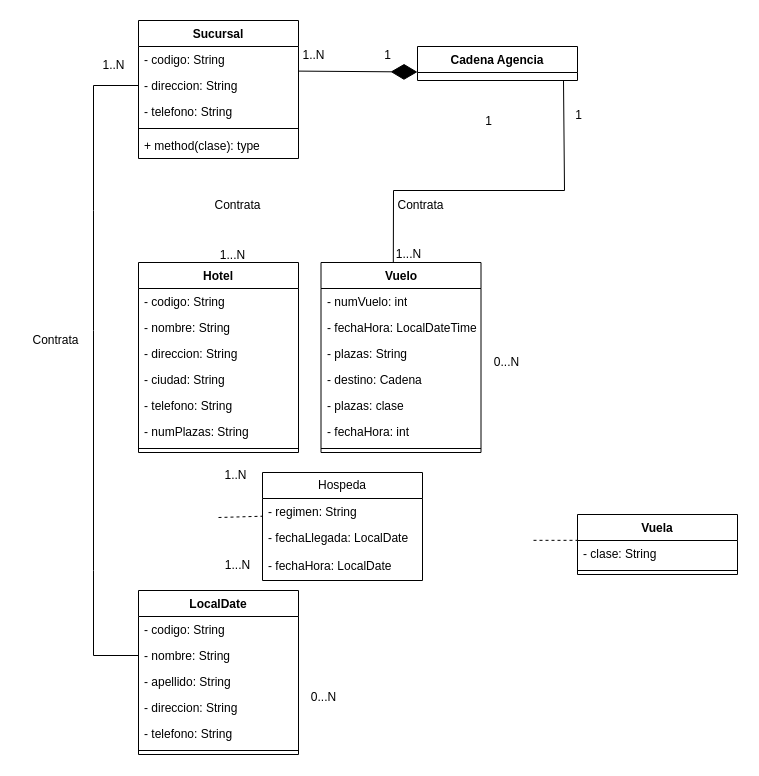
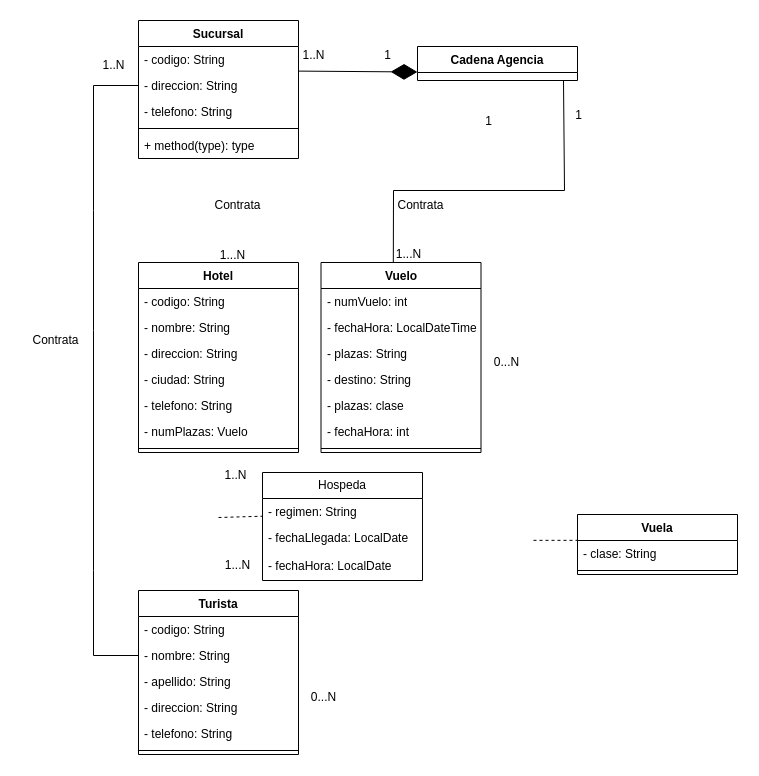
  <mxCell id="0" />
  <mxCell id="1" parent="0" />
  <mxCell id="2" value="Cadena Agencia" style="swimlane;fontStyle=1;align=center;verticalAlign=top;childLayout=stackLayout;horizontal=1;startSize=26;horizontalStack=0;resizeParent=1;resizeParentMax=0;resizeLast=0;collapsible=1;marginBottom=0;whiteSpace=wrap;html=1;" vertex="1" parent="1"><mxGeometry x="417" y="46" width="160" height="34" as="geometry" /></mxCell>
  <mxCell id="3" value="Sucursal" style="swimlane;fontStyle=1;align=center;verticalAlign=top;childLayout=stackLayout;horizontal=1;startSize=26;horizontalStack=0;resizeParent=1;resizeParentMax=0;resizeLast=0;collapsible=1;marginBottom=0;whiteSpace=wrap;html=1;" vertex="1" parent="1"><mxGeometry x="138" y="20" width="160" height="138" as="geometry" /></mxCell>
  <mxCell id="4" value="- codigo: String" style="text;strokeColor=none;fillColor=none;align=left;verticalAlign=top;spacingLeft=4;spacingRight=4;overflow=hidden;rotatable=0;points=[[0,0.5],[1,0.5]];portConstraint=eastwest;whiteSpace=wrap;html=1;" vertex="1" parent="3"><mxGeometry y="26" width="160" height="26" as="geometry" /></mxCell>
  <mxCell id="5" value="- direccion: String" style="text;strokeColor=none;fillColor=none;align=left;verticalAlign=top;spacingLeft=4;spacingRight=4;overflow=hidden;rotatable=0;points=[[0,0.5],[1,0.5]];portConstraint=eastwest;whiteSpace=wrap;html=1;" vertex="1" parent="3"><mxGeometry y="52" width="160" height="26" as="geometry" /></mxCell>
  <mxCell id="6" value="- telefono: String" style="text;strokeColor=none;fillColor=none;align=left;verticalAlign=top;spacingLeft=4;spacingRight=4;overflow=hidden;rotatable=0;points=[[0,0.5],[1,0.5]];portConstraint=eastwest;whiteSpace=wrap;html=1;" vertex="1" parent="3"><mxGeometry y="78" width="160" height="26" as="geometry" /></mxCell>
  <mxCell id="7" value="" style="line;strokeWidth=1;fillColor=none;align=left;verticalAlign=middle;spacingTop=-1;spacingLeft=3;spacingRight=3;rotatable=0;labelPosition=right;points=[];portConstraint=eastwest;strokeColor=inherit;" vertex="1" parent="3"><mxGeometry y="104" width="160" height="8" as="geometry" /></mxCell>
- <mxCell id="8" value="+ method(clase): type" style="text;strokeColor=none;fillColor=none;align=left;verticalAlign=top;spacingLeft=4;spacingRight=4;overflow=hidden;rotatable=0;points=[[0,0.5],[1,0.5]];portConstraint=eastwest;whiteSpace=wrap;html=1;" vertex="1" parent="3"><mxGeometry y="112" width="160" height="26" as="geometry" /></mxCell>
+ <mxCell id="8" value="+ method(type): type" style="text;strokeColor=none;fillColor=none;align=left;verticalAlign=top;spacingLeft=4;spacingRight=4;overflow=hidden;rotatable=0;points=[[0,0.5],[1,0.5]];portConstraint=eastwest;whiteSpace=wrap;html=1;" vertex="1" parent="3"><mxGeometry y="112" width="160" height="26" as="geometry" /></mxCell>
  <mxCell id="9" value="Hotel" style="swimlane;fontStyle=1;align=center;verticalAlign=top;childLayout=stackLayout;horizontal=1;startSize=26;horizontalStack=0;resizeParent=1;resizeParentMax=0;resizeLast=0;collapsible=1;marginBottom=0;whiteSpace=wrap;html=1;" vertex="1" parent="1"><mxGeometry x="138" y="262" width="160" height="190" as="geometry" /></mxCell>
  <mxCell id="10" value="- codigo: String" style="text;strokeColor=none;fillColor=none;align=left;verticalAlign=top;spacingLeft=4;spacingRight=4;overflow=hidden;rotatable=0;points=[[0,0.5],[1,0.5]];portConstraint=eastwest;whiteSpace=wrap;html=1;" vertex="1" parent="9"><mxGeometry y="26" width="160" height="26" as="geometry" /></mxCell>
  <mxCell id="11" value="- nombre: String" style="text;strokeColor=none;fillColor=none;align=left;verticalAlign=top;spacingLeft=4;spacingRight=4;overflow=hidden;rotatable=0;points=[[0,0.5],[1,0.5]];portConstraint=eastwest;whiteSpace=wrap;html=1;" vertex="1" parent="9"><mxGeometry y="52" width="160" height="26" as="geometry" /></mxCell>
  <mxCell id="12" value="- direccion: String" style="text;strokeColor=none;fillColor=none;align=left;verticalAlign=top;spacingLeft=4;spacingRight=4;overflow=hidden;rotatable=0;points=[[0,0.5],[1,0.5]];portConstraint=eastwest;whiteSpace=wrap;html=1;" vertex="1" parent="9"><mxGeometry y="78" width="160" height="26" as="geometry" /></mxCell>
  <mxCell id="13" value="- ciudad: String" style="text;strokeColor=none;fillColor=none;align=left;verticalAlign=top;spacingLeft=4;spacingRight=4;overflow=hidden;rotatable=0;points=[[0,0.5],[1,0.5]];portConstraint=eastwest;whiteSpace=wrap;html=1;" vertex="1" parent="9"><mxGeometry y="104" width="160" height="26" as="geometry" /></mxCell>
  <mxCell id="14" value="- telefono: String" style="text;strokeColor=none;fillColor=none;align=left;verticalAlign=top;spacingLeft=4;spacingRight=4;overflow=hidden;rotatable=0;points=[[0,0.5],[1,0.5]];portConstraint=eastwest;whiteSpace=wrap;html=1;" vertex="1" parent="9"><mxGeometry y="130" width="160" height="26" as="geometry" /></mxCell>
- <mxCell id="15" value="- numPlazas: String" style="text;strokeColor=none;fillColor=none;align=left;verticalAlign=top;spacingLeft=4;spacingRight=4;overflow=hidden;rotatable=0;points=[[0,0.5],[1,0.5]];portConstraint=eastwest;whiteSpace=wrap;html=1;" vertex="1" parent="9"><mxGeometry y="156" width="160" height="26" as="geometry" /></mxCell>
+ <mxCell id="15" value="- numPlazas: Vuelo" style="text;strokeColor=none;fillColor=none;align=left;verticalAlign=top;spacingLeft=4;spacingRight=4;overflow=hidden;rotatable=0;points=[[0,0.5],[1,0.5]];portConstraint=eastwest;whiteSpace=wrap;html=1;" vertex="1" parent="9"><mxGeometry y="156" width="160" height="26" as="geometry" /></mxCell>
  <mxCell id="16" value="" style="line;strokeWidth=1;fillColor=none;align=left;verticalAlign=middle;spacingTop=-1;spacingLeft=3;spacingRight=3;rotatable=0;labelPosition=right;points=[];portConstraint=eastwest;strokeColor=inherit;" vertex="1" parent="9"><mxGeometry y="182" width="160" height="8" as="geometry" /></mxCell>
  <mxCell id="17" value="Vuelo" style="swimlane;fontStyle=1;align=center;verticalAlign=top;childLayout=stackLayout;horizontal=1;startSize=26;horizontalStack=0;resizeParent=1;resizeParentMax=0;resizeLast=0;collapsible=1;marginBottom=0;whiteSpace=wrap;html=1;" vertex="1" parent="1"><mxGeometry x="320.5" y="262" width="160" height="190" as="geometry" /></mxCell>
  <mxCell id="18" value="- numVuelo: int" style="text;strokeColor=none;fillColor=none;align=left;verticalAlign=top;spacingLeft=4;spacingRight=4;overflow=hidden;rotatable=0;points=[[0,0.5],[1,0.5]];portConstraint=eastwest;whiteSpace=wrap;html=1;" vertex="1" parent="17"><mxGeometry y="26" width="160" height="26" as="geometry" /></mxCell>
  <mxCell id="19" value="- fechaHora: LocalDateTime" style="text;strokeColor=none;fillColor=none;align=left;verticalAlign=top;spacingLeft=4;spacingRight=4;overflow=hidden;rotatable=0;points=[[0,0.5],[1,0.5]];portConstraint=eastwest;whiteSpace=wrap;html=1;" vertex="1" parent="17"><mxGeometry y="52" width="160" height="26" as="geometry" /></mxCell>
  <mxCell id="20" value="- plazas: String" style="text;strokeColor=none;fillColor=none;align=left;verticalAlign=top;spacingLeft=4;spacingRight=4;overflow=hidden;rotatable=0;points=[[0,0.5],[1,0.5]];portConstraint=eastwest;whiteSpace=wrap;html=1;" vertex="1" parent="17"><mxGeometry y="78" width="160" height="26" as="geometry" /></mxCell>
- <mxCell id="21" value="- destino: Cadena" style="text;strokeColor=none;fillColor=none;align=left;verticalAlign=top;spacingLeft=4;spacingRight=4;overflow=hidden;rotatable=0;points=[[0,0.5],[1,0.5]];portConstraint=eastwest;whiteSpace=wrap;html=1;" vertex="1" parent="17"><mxGeometry y="104" width="160" height="26" as="geometry" /></mxCell>
+ <mxCell id="21" value="- destino: String" style="text;strokeColor=none;fillColor=none;align=left;verticalAlign=top;spacingLeft=4;spacingRight=4;overflow=hidden;rotatable=0;points=[[0,0.5],[1,0.5]];portConstraint=eastwest;whiteSpace=wrap;html=1;" vertex="1" parent="17"><mxGeometry y="104" width="160" height="26" as="geometry" /></mxCell>
  <mxCell id="22" value="- plazas: clase" style="text;strokeColor=none;fillColor=none;align=left;verticalAlign=top;spacingLeft=4;spacingRight=4;overflow=hidden;rotatable=0;points=[[0,0.5],[1,0.5]];portConstraint=eastwest;whiteSpace=wrap;html=1;" vertex="1" parent="17"><mxGeometry y="130" width="160" height="26" as="geometry" /></mxCell>
  <mxCell id="23" value="- fechaHora: int" style="text;strokeColor=none;fillColor=none;align=left;verticalAlign=top;spacingLeft=4;spacingRight=4;overflow=hidden;rotatable=0;points=[[0,0.5],[1,0.5]];portConstraint=eastwest;whiteSpace=wrap;html=1;" vertex="1" parent="17"><mxGeometry y="156" width="160" height="26" as="geometry" /></mxCell>
  <mxCell id="24" value="" style="line;strokeWidth=1;fillColor=none;align=left;verticalAlign=middle;spacingTop=-1;spacingLeft=3;spacingRight=3;rotatable=0;labelPosition=right;points=[];portConstraint=eastwest;strokeColor=inherit;" vertex="1" parent="17"><mxGeometry y="182" width="160" height="8" as="geometry" /></mxCell>
- <mxCell id="25" value="LocalDate" style="swimlane;fontStyle=1;align=center;verticalAlign=top;childLayout=stackLayout;horizontal=1;startSize=26;horizontalStack=0;resizeParent=1;resizeParentMax=0;resizeLast=0;collapsible=1;marginBottom=0;whiteSpace=wrap;html=1;" vertex="1" parent="1"><mxGeometry x="138" y="590" width="160" height="164" as="geometry" /></mxCell>
+ <mxCell id="25" value="Turista" style="swimlane;fontStyle=1;align=center;verticalAlign=top;childLayout=stackLayout;horizontal=1;startSize=26;horizontalStack=0;resizeParent=1;resizeParentMax=0;resizeLast=0;collapsible=1;marginBottom=0;whiteSpace=wrap;html=1;" vertex="1" parent="1"><mxGeometry x="138" y="590" width="160" height="164" as="geometry" /></mxCell>
  <mxCell id="26" value="- codigo: String" style="text;strokeColor=none;fillColor=none;align=left;verticalAlign=top;spacingLeft=4;spacingRight=4;overflow=hidden;rotatable=0;points=[[0,0.5],[1,0.5]];portConstraint=eastwest;whiteSpace=wrap;html=1;" vertex="1" parent="25"><mxGeometry y="26" width="160" height="26" as="geometry" /></mxCell>
  <mxCell id="27" value="- nombre: String" style="text;strokeColor=none;fillColor=none;align=left;verticalAlign=top;spacingLeft=4;spacingRight=4;overflow=hidden;rotatable=0;points=[[0,0.5],[1,0.5]];portConstraint=eastwest;whiteSpace=wrap;html=1;" vertex="1" parent="25"><mxGeometry y="52" width="160" height="26" as="geometry" /></mxCell>
  <mxCell id="28" value="- apellido: String" style="text;strokeColor=none;fillColor=none;align=left;verticalAlign=top;spacingLeft=4;spacingRight=4;overflow=hidden;rotatable=0;points=[[0,0.5],[1,0.5]];portConstraint=eastwest;whiteSpace=wrap;html=1;" vertex="1" parent="25"><mxGeometry y="78" width="160" height="26" as="geometry" /></mxCell>
  <mxCell id="29" value="- direccion: String" style="text;strokeColor=none;fillColor=none;align=left;verticalAlign=top;spacingLeft=4;spacingRight=4;overflow=hidden;rotatable=0;points=[[0,0.5],[1,0.5]];portConstraint=eastwest;whiteSpace=wrap;html=1;" vertex="1" parent="25"><mxGeometry y="104" width="160" height="26" as="geometry" /></mxCell>
  <mxCell id="30" value="- telefono: String" style="text;strokeColor=none;fillColor=none;align=left;verticalAlign=top;spacingLeft=4;spacingRight=4;overflow=hidden;rotatable=0;points=[[0,0.5],[1,0.5]];portConstraint=eastwest;whiteSpace=wrap;html=1;" vertex="1" parent="25"><mxGeometry y="130" width="160" height="26" as="geometry" /></mxCell>
  <mxCell id="31" value="" style="line;strokeWidth=1;fillColor=none;align=left;verticalAlign=middle;spacingTop=-1;spacingLeft=3;spacingRight=3;rotatable=0;labelPosition=right;points=[];portConstraint=eastwest;strokeColor=inherit;" vertex="1" parent="25"><mxGeometry y="156" width="160" height="8" as="geometry" /></mxCell>
  <mxCell id="32" value="" style="endArrow=none;html=1;rounded=0;exitX=0.452;exitY=0.001;exitDx=0;exitDy=0;exitPerimeter=0;" edge="1" parent="1" source="17"><mxGeometry width="50" height="50" relative="1" as="geometry"><mxPoint x="253" y="190" as="sourcePoint" /><mxPoint x="563" y="80" as="targetPoint" /><Array as="points"><mxPoint x="393" y="190" /><mxPoint x="564" y="190" /></Array></mxGeometry></mxCell>
  <mxCell id="33" value="1...N" style="text;html=1;align=center;verticalAlign=middle;resizable=0;points=[];autosize=1;strokeColor=none;fillColor=none;" vertex="1" parent="1"><mxGeometry x="207" y="240" width="50" height="30" as="geometry" /></mxCell>
  <mxCell id="34" value="1" style="text;html=1;align=center;verticalAlign=middle;resizable=0;points=[];autosize=1;strokeColor=none;fillColor=none;" vertex="1" parent="1"><mxGeometry x="473" y="106" width="30" height="30" as="geometry" /></mxCell>
  <mxCell id="35" value="Contrata" style="text;html=1;align=center;verticalAlign=middle;resizable=0;points=[];autosize=1;strokeColor=none;fillColor=none;" vertex="1" parent="1"><mxGeometry x="202" y="190" width="70" height="30" as="geometry" /></mxCell>
  <mxCell id="36" value="1...N" style="text;html=1;align=center;verticalAlign=middle;resizable=0;points=[];autosize=1;strokeColor=none;fillColor=none;" vertex="1" parent="1"><mxGeometry x="212" y="550" width="50" height="30" as="geometry" /></mxCell>
  <mxCell id="37" value="1..N" style="text;html=1;align=center;verticalAlign=middle;resizable=0;points=[];autosize=1;strokeColor=none;fillColor=none;" vertex="1" parent="1"><mxGeometry x="210" y="460" width="50" height="30" as="geometry" /></mxCell>
  <mxCell id="38" value="1...N" style="text;html=1;align=center;verticalAlign=middle;resizable=0;points=[];autosize=1;strokeColor=none;fillColor=none;" vertex="1" parent="1"><mxGeometry x="383" y="239" width="50" height="30" as="geometry" /></mxCell>
  <mxCell id="39" value="1" style="text;html=1;align=center;verticalAlign=middle;resizable=0;points=[];autosize=1;strokeColor=none;fillColor=none;" vertex="1" parent="1"><mxGeometry x="563" y="100" width="30" height="30" as="geometry" /></mxCell>
  <mxCell id="40" value="Contrata" style="text;html=1;align=center;verticalAlign=middle;resizable=0;points=[];autosize=1;strokeColor=none;fillColor=none;" vertex="1" parent="1"><mxGeometry x="385" y="190" width="70" height="30" as="geometry" /></mxCell>
  <mxCell id="41" value="Vuela&lt;br&gt;" style="swimlane;fontStyle=1;align=center;verticalAlign=top;childLayout=stackLayout;horizontal=1;startSize=26;horizontalStack=0;resizeParent=1;resizeParentMax=0;resizeLast=0;collapsible=1;marginBottom=0;whiteSpace=wrap;html=1;" vertex="1" parent="1"><mxGeometry x="577" y="514" width="160" height="60" as="geometry" /></mxCell>
  <mxCell id="42" value="- clase: String" style="text;strokeColor=none;fillColor=none;align=left;verticalAlign=top;spacingLeft=4;spacingRight=4;overflow=hidden;rotatable=0;points=[[0,0.5],[1,0.5]];portConstraint=eastwest;whiteSpace=wrap;html=1;" vertex="1" parent="41"><mxGeometry y="26" width="160" height="26" as="geometry" /></mxCell>
  <mxCell id="43" value="" style="line;strokeWidth=1;fillColor=none;align=left;verticalAlign=middle;spacingTop=-1;spacingLeft=3;spacingRight=3;rotatable=0;labelPosition=right;points=[];portConstraint=eastwest;strokeColor=inherit;" vertex="1" parent="41"><mxGeometry y="52" width="160" height="8" as="geometry" /></mxCell>
  <mxCell id="44" value="Hospeda" style="swimlane;fontStyle=0;childLayout=stackLayout;horizontal=1;startSize=26;fillColor=none;horizontalStack=0;resizeParent=1;resizeParentMax=0;resizeLast=0;collapsible=1;marginBottom=0;whiteSpace=wrap;html=1;" vertex="1" parent="1"><mxGeometry x="262" y="472" width="160" height="108" as="geometry" /></mxCell>
  <mxCell id="45" value="- regimen: String" style="text;strokeColor=none;fillColor=none;align=left;verticalAlign=top;spacingLeft=4;spacingRight=4;overflow=hidden;rotatable=0;points=[[0,0.5],[1,0.5]];portConstraint=eastwest;whiteSpace=wrap;html=1;" vertex="1" parent="44"><mxGeometry y="26" width="160" height="26" as="geometry" /></mxCell>
  <mxCell id="46" value="- fechaLlegada: LocalDate" style="text;strokeColor=none;fillColor=none;align=left;verticalAlign=top;spacingLeft=4;spacingRight=4;overflow=hidden;rotatable=0;points=[[0,0.5],[1,0.5]];portConstraint=eastwest;whiteSpace=wrap;html=1;" vertex="1" parent="44"><mxGeometry y="52" width="160" height="28" as="geometry" /></mxCell>
  <mxCell id="47" value="- fechaHora: LocalDate" style="text;strokeColor=none;fillColor=none;align=left;verticalAlign=top;spacingLeft=4;spacingRight=4;overflow=hidden;rotatable=0;points=[[0,0.5],[1,0.5]];portConstraint=eastwest;whiteSpace=wrap;html=1;" vertex="1" parent="44"><mxGeometry y="80" width="160" height="28" as="geometry" /></mxCell>
  <mxCell id="48" value="" style="endArrow=diamondThin;endFill=1;endSize=24;html=1;rounded=0;exitX=0.998;exitY=0.946;exitDx=0;exitDy=0;entryX=0;entryY=0.75;entryDx=0;entryDy=0;exitPerimeter=0;" edge="1" parent="1" source="4" target="2"><mxGeometry width="160" relative="1" as="geometry"><mxPoint x="33" y="-110" as="sourcePoint" /><mxPoint x="412.36" y="58.992" as="targetPoint" /></mxGeometry></mxCell>
  <mxCell id="49" value="" style="endArrow=none;dashed=1;html=1;rounded=0;entryX=-0.001;entryY=0.682;entryDx=0;entryDy=0;entryPerimeter=0;" edge="1" parent="1" target="45"><mxGeometry width="50" height="50" relative="1" as="geometry"><mxPoint x="218" y="517" as="sourcePoint" /><mxPoint x="228" y="440" as="targetPoint" /></mxGeometry></mxCell>
  <mxCell id="50" value="" style="endArrow=none;dashed=1;html=1;rounded=0;entryX=0.003;entryY=0.035;entryDx=0;entryDy=0;entryPerimeter=0;" edge="1" parent="1"><mxGeometry width="50" height="50" relative="1" as="geometry"><mxPoint x="533" y="539.83" as="sourcePoint" /><mxPoint x="577" y="539.83" as="targetPoint" /></mxGeometry></mxCell>
  <mxCell id="51" value="" style="endArrow=none;html=1;rounded=0;entryX=0;entryY=0.5;entryDx=0;entryDy=0;exitX=0;exitY=0.5;exitDx=0;exitDy=0;" edge="1" parent="1" source="27" target="5"><mxGeometry width="50" height="50" relative="1" as="geometry"><mxPoint x="93" y="680" as="sourcePoint" /><mxPoint x="93" y="70" as="targetPoint" /><Array as="points"><mxPoint x="93" y="655" /><mxPoint x="93" y="570" /><mxPoint x="93" y="330" /><mxPoint x="93" y="210" /><mxPoint x="93" y="85" /></Array></mxGeometry></mxCell>
  <mxCell id="52" value="1" style="text;html=1;align=center;verticalAlign=middle;resizable=0;points=[];autosize=1;strokeColor=none;fillColor=none;" vertex="1" parent="1"><mxGeometry x="372" y="40" width="30" height="30" as="geometry" /></mxCell>
  <mxCell id="53" value="1..N" style="text;html=1;align=center;verticalAlign=middle;resizable=0;points=[];autosize=1;strokeColor=none;fillColor=none;" vertex="1" parent="1"><mxGeometry x="288" y="40" width="50" height="30" as="geometry" /></mxCell>
  <mxCell id="54" value="1..N" style="text;html=1;align=center;verticalAlign=middle;resizable=0;points=[];autosize=1;strokeColor=none;fillColor=none;" vertex="1" parent="1"><mxGeometry x="88" y="50" width="50" height="30" as="geometry" /></mxCell>
  <mxCell id="55" value="Contrata" style="text;html=1;align=center;verticalAlign=middle;resizable=0;points=[];autosize=1;strokeColor=none;fillColor=none;" vertex="1" parent="1"><mxGeometry x="20" y="325" width="70" height="30" as="geometry" /></mxCell>
  <mxCell id="56" value="0...N" style="text;html=1;align=center;verticalAlign=middle;resizable=0;points=[];autosize=1;strokeColor=none;fillColor=none;" vertex="1" parent="1"><mxGeometry x="480.5" y="347" width="50" height="30" as="geometry" /></mxCell>
  <mxCell id="57" value="0...N" style="text;html=1;align=center;verticalAlign=middle;resizable=0;points=[];autosize=1;strokeColor=none;fillColor=none;" vertex="1" parent="1"><mxGeometry x="298" y="682" width="50" height="30" as="geometry" /></mxCell>
